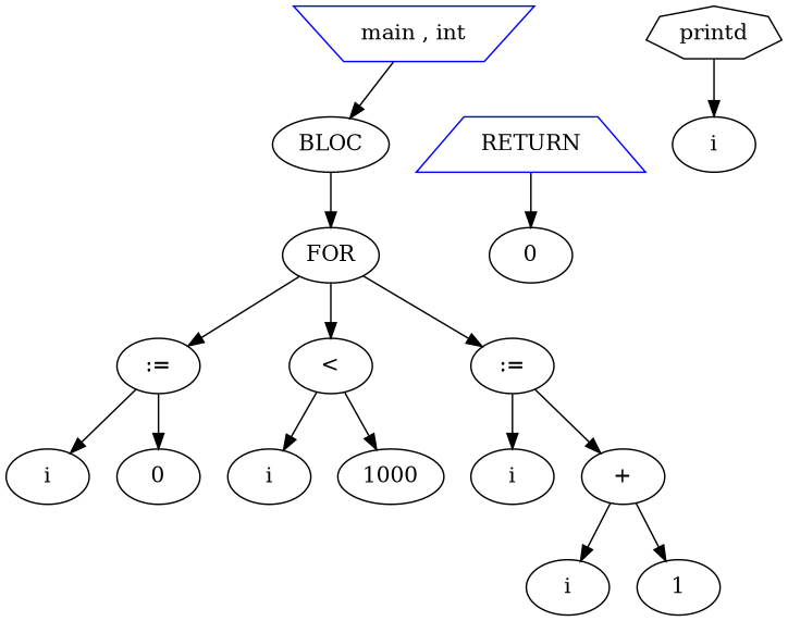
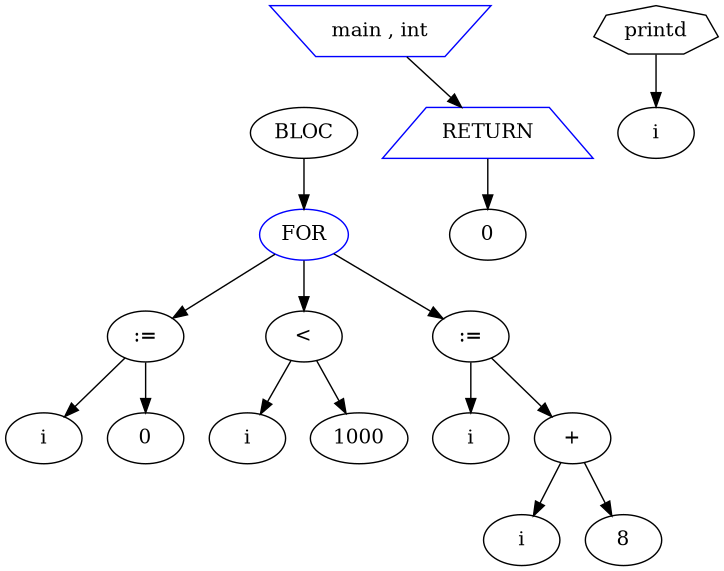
  digraph {
    n1 [color=blue label="main , int" shape=invtrapezium]
    n2 [label=BLOC]
-   n3 [label=FOR]
+   n3 [label=FOR color=blue]
    n4 [label=":="]
    n5 [label="<"]
    n6 [label=":="]
    n7 [color=blue label=RETURN shape=trapezium]
    n8 [label=0]
    n9 [label=i]
    n10 [label=0]
    n11 [label=i]
    n12 [label=1000]
    n13 [label=i]
    n14 [label="+"]
    n15 [label=printd shape=septagon]
    n16 [label=i]
    n17 [label=i]
-   n18 [label=1]
-   n1 -> n2
+   n18 [label=8]
+   n1 -> n7
    n2 -> n3
    n3 -> n4
    n3 -> n5
    n3 -> n6
    n4 -> n9
    n4 -> n10
    n5 -> n11
    n5 -> n12
    n6 -> n13
    n6 -> n14
    n7 -> n8
    n14 -> n17
    n14 -> n18
    n15 -> n16
  }
